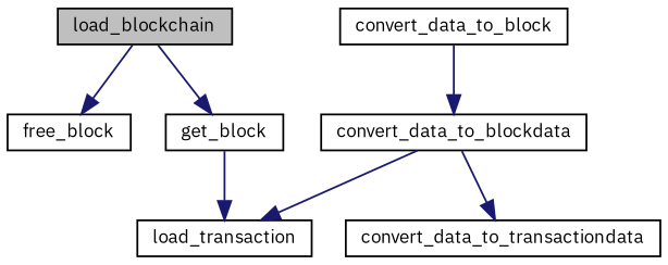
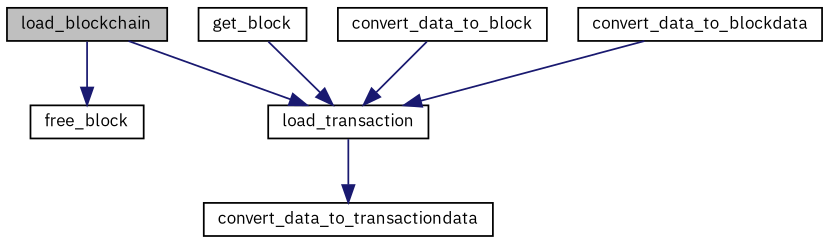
  digraph {
    fontname="IBM Plex Sans"
    rankdir=TB
    node [color=black fillcolor=white fontname="IBM Plex Sans" fontsize=10 shape=record style=filled]
    edge [color=midnightblue fontname="IBM Plex Sans" fontsize=10 labelfontname=Helvetica labelfontsize=10 style=solid]
    n1 [fillcolor=grey75 fontcolor=black height=0.2 label=load_blockchain width=0.4]
    n2 [height=0.2 label=free_block width=0.4]
    n3 [height=0.2 label=get_block width=0.4]
    n4 [height=0.2 label=load_transaction width=0.4]
    n5 [height=0.2 label=convert_data_to_block width=0.4]
    n6 [height=0.2 label=convert_data_to_blockdata width=0.4]
    n7 [height=0.2 label=convert_data_to_transactiondata width=0.4]
    n1 -> n2
-   n1 -> n3
+   n1 -> n4
    n3 -> n4
-   n6 -> n7
-   n5 -> n6
+   n4 -> n7
+   n5 -> n4
    n6 -> n4
  }
